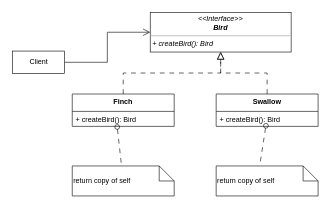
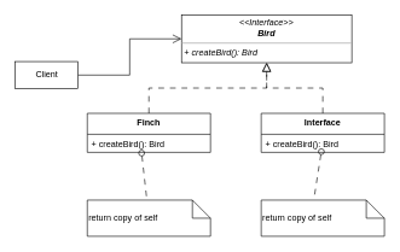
  <mxCell id="0" />
  <mxCell id="1" parent="0" />
  <mxCell id="2" value="Finch" style="swimlane;fontStyle=1;align=center;verticalAlign=top;childLayout=stackLayout;horizontal=1;startSize=29;horizontalStack=0;resizeParent=1;resizeParentMax=0;resizeLast=0;collapsible=1;marginBottom=0;" parent="1" vertex="1"><mxGeometry x="120" y="156" width="170" height="54" as="geometry" /></mxCell>
  <mxCell id="3" value="+ createBird(): Bird" style="text;strokeColor=none;fillColor=none;align=left;verticalAlign=top;spacingLeft=4;spacingRight=4;overflow=hidden;rotatable=0;points=[[0,0.5],[1,0.5]];portConstraint=eastwest;fontStyle=0" parent="2" vertex="1"><mxGeometry y="29" width="170" height="25" as="geometry" /></mxCell>
  <mxCell id="4" value="&lt;div&gt;return copy of self&lt;/div&gt;" style="shape=note2;boundedLbl=1;whiteSpace=wrap;html=1;size=25;verticalAlign=middle;align=left;labelPosition=center;verticalLabelPosition=middle;" parent="1" vertex="1"><mxGeometry x="120" y="276" width="170" height="50" as="geometry" /></mxCell>
- <mxCell id="5" value="Swallow" style="swimlane;fontStyle=1;align=center;verticalAlign=top;childLayout=stackLayout;horizontal=1;startSize=29;horizontalStack=0;resizeParent=1;resizeParentMax=0;resizeLast=0;collapsible=1;marginBottom=0;" parent="1" vertex="1"><mxGeometry x="360" y="156" width="170" height="54" as="geometry" /></mxCell>
+ <mxCell id="5" value="Interface" style="swimlane;fontStyle=1;align=center;verticalAlign=top;childLayout=stackLayout;horizontal=1;startSize=29;horizontalStack=0;resizeParent=1;resizeParentMax=0;resizeLast=0;collapsible=1;marginBottom=0;" parent="1" vertex="1"><mxGeometry x="360" y="156" width="170" height="54" as="geometry" /></mxCell>
  <mxCell id="6" value="+ createBird(): Bird" style="text;strokeColor=none;fillColor=none;align=left;verticalAlign=top;spacingLeft=4;spacingRight=4;overflow=hidden;rotatable=0;points=[[0,0.5],[1,0.5]];portConstraint=eastwest;fontStyle=0" parent="5" vertex="1"><mxGeometry y="29" width="170" height="25" as="geometry" /></mxCell>
  <mxCell id="7" value="&lt;div&gt;return copy of self&lt;/div&gt;" style="shape=note2;boundedLbl=1;whiteSpace=wrap;html=1;size=25;verticalAlign=middle;align=left;labelPosition=center;verticalLabelPosition=middle;" parent="1" vertex="1"><mxGeometry x="360" y="276" width="170" height="50" as="geometry" /></mxCell>
  <mxCell id="8" value="" style="endArrow=block;endSize=10;endFill=0;shadow=0;strokeWidth=1;rounded=0;edgeStyle=elbowEdgeStyle;elbow=vertical;dashed=1;dashPattern=8 8;labelBackgroundColor=none;fontColor=default;exitX=0.5;exitY=0;exitDx=0;exitDy=0;entryX=0.5;entryY=1;entryDx=0;entryDy=0;" parent="1" source="2" target="14" edge="1"><mxGeometry width="160" relative="1" as="geometry"><mxPoint x="200" y="146" as="sourcePoint" /><mxPoint x="332.5" y="80" as="targetPoint" /></mxGeometry></mxCell>
  <mxCell id="9" style="edgeStyle=orthogonalEdgeStyle;rounded=0;orthogonalLoop=1;jettySize=auto;html=1;endArrow=open;endFill=0;endSize=10;entryX=0;entryY=0.5;entryDx=0;entryDy=0;" parent="1" source="10" target="14" edge="1"><mxGeometry relative="1" as="geometry"><mxPoint x="230" y="53" as="targetPoint" /></mxGeometry></mxCell>
  <mxCell id="10" value="Client" style="html=1;" parent="1" vertex="1"><mxGeometry x="20" y="84.38" width="87" height="37.25" as="geometry" /></mxCell>
  <mxCell id="11" value="" style="html=1;verticalAlign=bottom;labelBackgroundColor=none;startArrow=oval;startFill=0;startSize=8;endArrow=none;rounded=0;dashed=1;dashPattern=8 8;exitX=0.441;exitY=1.04;exitDx=0;exitDy=0;exitPerimeter=0;" parent="1" source="3" target="4" edge="1"><mxGeometry x="-0.055" y="19" relative="1" as="geometry"><mxPoint x="152.708" y="176.99" as="sourcePoint" /><mxPoint x="152" y="296" as="targetPoint" /><mxPoint x="-1" as="offset" /></mxGeometry></mxCell>
  <mxCell id="12" value="" style="html=1;verticalAlign=bottom;labelBackgroundColor=none;startArrow=oval;startFill=0;startSize=8;endArrow=none;rounded=0;dashed=1;dashPattern=8 8;exitX=0.488;exitY=0.96;exitDx=0;exitDy=0;exitPerimeter=0;entryX=0;entryY=0;entryDx=72.5;entryDy=0;entryPerimeter=0;" parent="1" source="6" target="7" edge="1"><mxGeometry x="-0.055" y="19" relative="1" as="geometry"><mxPoint x="204.97" y="221" as="sourcePoint" /><mxPoint x="212.214" y="286" as="targetPoint" /><mxPoint x="-1" as="offset" /></mxGeometry></mxCell>
  <mxCell id="13" value="" style="endArrow=block;endSize=10;endFill=0;shadow=0;strokeWidth=1;rounded=0;edgeStyle=elbowEdgeStyle;elbow=vertical;dashed=1;dashPattern=8 8;labelBackgroundColor=none;fontColor=default;entryX=0.5;entryY=1;entryDx=0;entryDy=0;" parent="1" source="5" target="14" edge="1"><mxGeometry width="160" relative="1" as="geometry"><mxPoint x="215" y="166" as="sourcePoint" /><mxPoint x="332.5" y="80" as="targetPoint" /></mxGeometry></mxCell>
  <mxCell id="14" value="&lt;p style=&quot;margin:0px;margin-top:4px;text-align:center;&quot;&gt;&lt;i&gt;&amp;lt;&amp;lt;Interface&amp;gt;&amp;gt;&lt;br&gt;&lt;b&gt;Bird&lt;/b&gt;&lt;/i&gt;&lt;/p&gt;&lt;hr size=&quot;1&quot;&gt;&lt;p style=&quot;margin:0px;margin-left:4px;&quot;&gt;&lt;/p&gt;&lt;p style=&quot;margin:0px;margin-left:4px;&quot;&gt;&lt;i&gt;+ createBird(): Bird&lt;/i&gt;&lt;br&gt;&lt;/p&gt;" style="verticalAlign=top;align=left;overflow=fill;fontSize=12;fontFamily=Helvetica;html=1;" parent="1" vertex="1"><mxGeometry x="250" y="20.01" width="235" height="65.99" as="geometry" /></mxCell>
